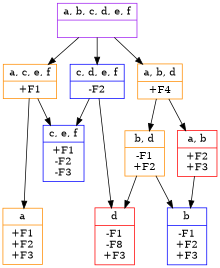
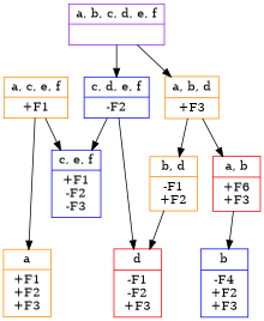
  digraph {
    node [color=darkorange shape=record]
    n1 [label="{<segs> a |<feats> +F1\n+F2\n+F3 }"]
-   n2 [color=blue label="{<segs> b |<feats> -F1\n+F2\n+F3 }"]
-   n3 [color=red label="{<segs> d |<feats> -F1\n-F8\n+F3 }"]
+   n2 [color=blue label="{<segs> b |<feats> -F4\n+F2\n+F3 }"]
+   n3 [color=red label="{<segs> d |<feats> -F1\n-F2\n+F3 }"]
    n4 [color=purple label="{<segs> a, b, c, d, e, f |<feats>  }"]
    n5 [label="{<segs> a, c, e, f |<feats> +F1 }"]
-   n6 [label="{<segs> a, b, d |<feats> +F4 }"]
+   n6 [label="{<segs> a, b, d |<feats> +F3 }"]
    n7 [color=blue label="{<segs> c, d, e, f |<feats> -F2 }"]
    n8 [color=blue label="{<segs> c, e, f |<feats> +F1\n-F2\n-F3 }"]
-   n9 [color=red label="{<segs> a, b |<feats> +F2\n+F3 }"]
+   n9 [color=red label="{<segs> a, b |<feats> +F6\n+F3 }"]
    n10 [label="{<segs> b, d |<feats> -F1\n+F2 }"]
    subgraph sub_1 {
      rank=same
      n1
      n2
      n3
    }
-   n4 -> n5
    n4 -> n6
    n4 -> n7
    n5 -> n1
    n5 -> n8
    n6 -> n9
    n6 -> n10
    n7 -> n3
    n7 -> n8
    n9 -> n2
-   n10 -> n2
    n10 -> n3
  }
